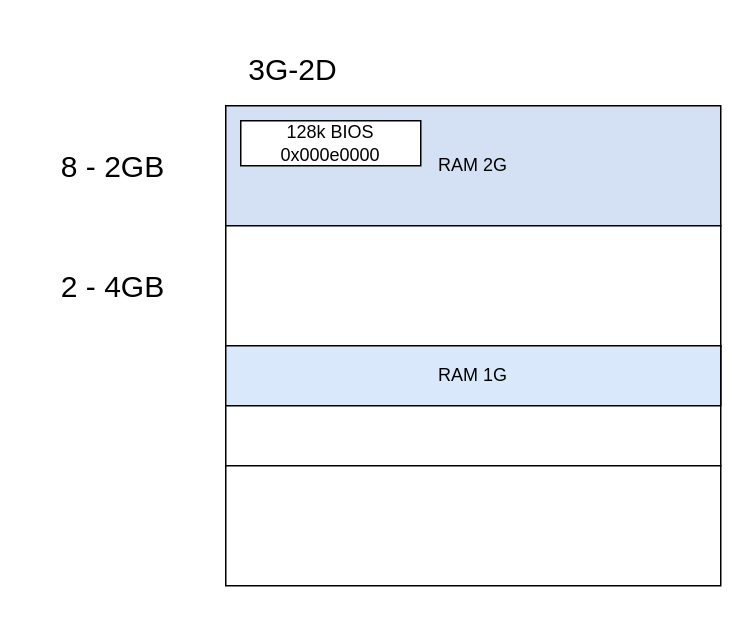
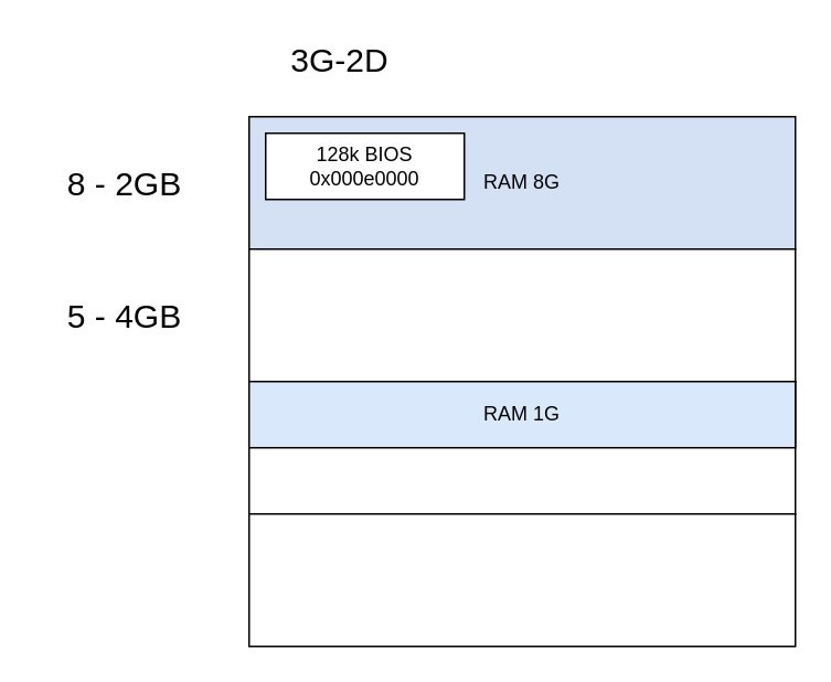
  <mxCell id="0" />
  <mxCell id="1" parent="0" />
- <mxCell id="2" value="RAM 2G" style="rounded=0;whiteSpace=wrap;html=1;fillColor=#D4E1F5;" vertex="1" parent="1"><mxGeometry x="150" y="70" width="330" height="80" as="geometry" /></mxCell>
+ <mxCell id="2" value="RAM 8G" style="rounded=0;whiteSpace=wrap;html=1;fillColor=#D4E1F5;" vertex="1" parent="1"><mxGeometry x="150" y="70" width="330" height="80" as="geometry" /></mxCell>
  <mxCell id="3" value="" style="rounded=0;whiteSpace=wrap;html=1;" vertex="1" parent="1"><mxGeometry x="150" y="150" width="330" height="80" as="geometry" /></mxCell>
  <mxCell id="4" value="" style="rounded=0;whiteSpace=wrap;html=1;" vertex="1" parent="1"><mxGeometry x="150" y="230" width="330" height="80" as="geometry" /></mxCell>
  <mxCell id="5" value="" style="rounded=0;whiteSpace=wrap;html=1;" vertex="1" parent="1"><mxGeometry x="150" y="310" width="330" height="80" as="geometry" /></mxCell>
- <mxCell id="6" value="&lt;font style=&quot;font-size: 20px;&quot;&gt;3G-2D&lt;/font&gt;" style="text;html=1;align=center;verticalAlign=middle;whiteSpace=wrap;rounded=0;" vertex="1" parent="1"><mxGeometry x="140" y="30" width="110" height="30" as="geometry" /></mxCell>
- <mxCell id="7" value="128k BIOS&lt;br&gt;0x000e0000" style="rounded=0;whiteSpace=wrap;html=1;" vertex="1" parent="1"><mxGeometry x="160" y="80" width="120" height="30" as="geometry" /></mxCell>
+ <mxCell id="6" value="&lt;font style=&quot;font-size: 20px;&quot;&gt;3G-2D&lt;/font&gt;" style="text;html=1;align=center;verticalAlign=middle;whiteSpace=wrap;rounded=0;" vertex="1" parent="1"><mxGeometry x="150" y="20" width="110" height="30" as="geometry" /></mxCell>
+ <mxCell id="7" value="128k BIOS&lt;br&gt;0x000e0000" style="rounded=0;whiteSpace=wrap;html=1;" vertex="1" parent="1"><mxGeometry x="160" y="80" width="120" height="40" as="geometry" /></mxCell>
  <mxCell id="8" value="&lt;font style=&quot;font-size: 20px;&quot;&gt;8 - 2GB&lt;/font&gt;" style="text;html=1;align=center;verticalAlign=middle;whiteSpace=wrap;rounded=0;" vertex="1" parent="1"><mxGeometry x="20" y="95" width="110" height="30" as="geometry" /></mxCell>
- <mxCell id="9" value="&lt;font style=&quot;font-size: 20px;&quot;&gt;2 - 4GB&lt;/font&gt;" style="text;html=1;align=center;verticalAlign=middle;whiteSpace=wrap;rounded=0;" vertex="1" parent="1"><mxGeometry x="20" y="175" width="110" height="30" as="geometry" /></mxCell>
+ <mxCell id="9" value="&lt;font style=&quot;font-size: 20px;&quot;&gt;5 - 4GB&lt;/font&gt;" style="text;html=1;align=center;verticalAlign=middle;whiteSpace=wrap;rounded=0;" vertex="1" parent="1"><mxGeometry x="20" y="175" width="110" height="30" as="geometry" /></mxCell>
  <mxCell id="10" value="RAM 1G" style="rounded=0;whiteSpace=wrap;html=1;fillColor=#dae8fc;strokeColor=#000000;" vertex="1" parent="1"><mxGeometry x="150" y="230" width="330" height="40" as="geometry" /></mxCell>
